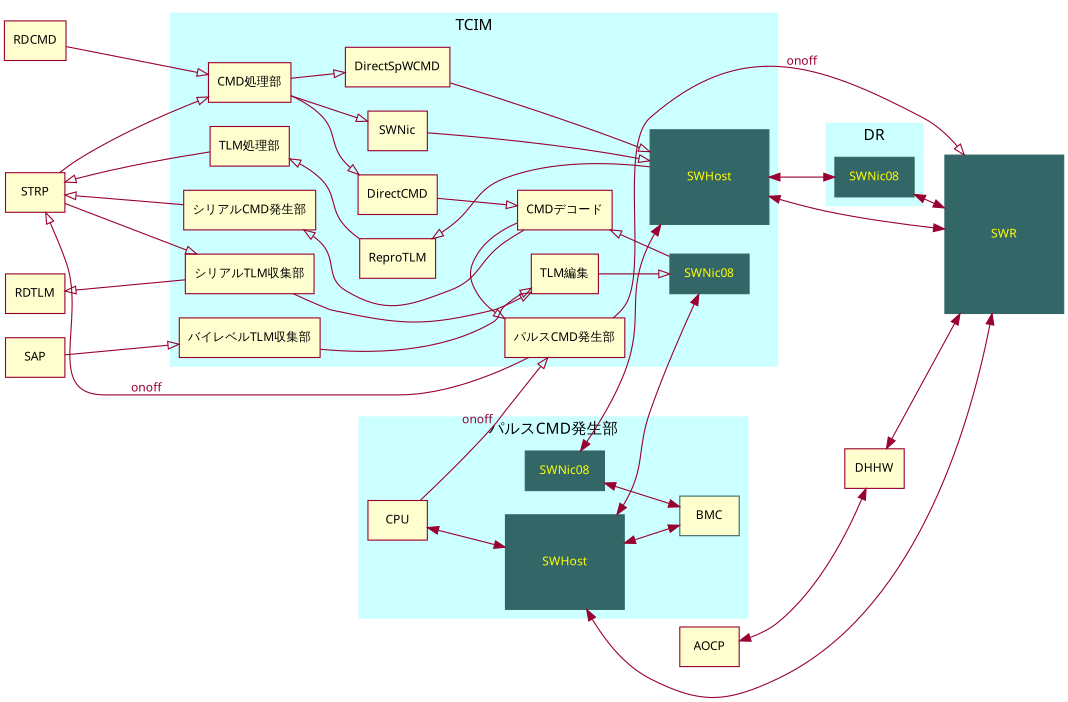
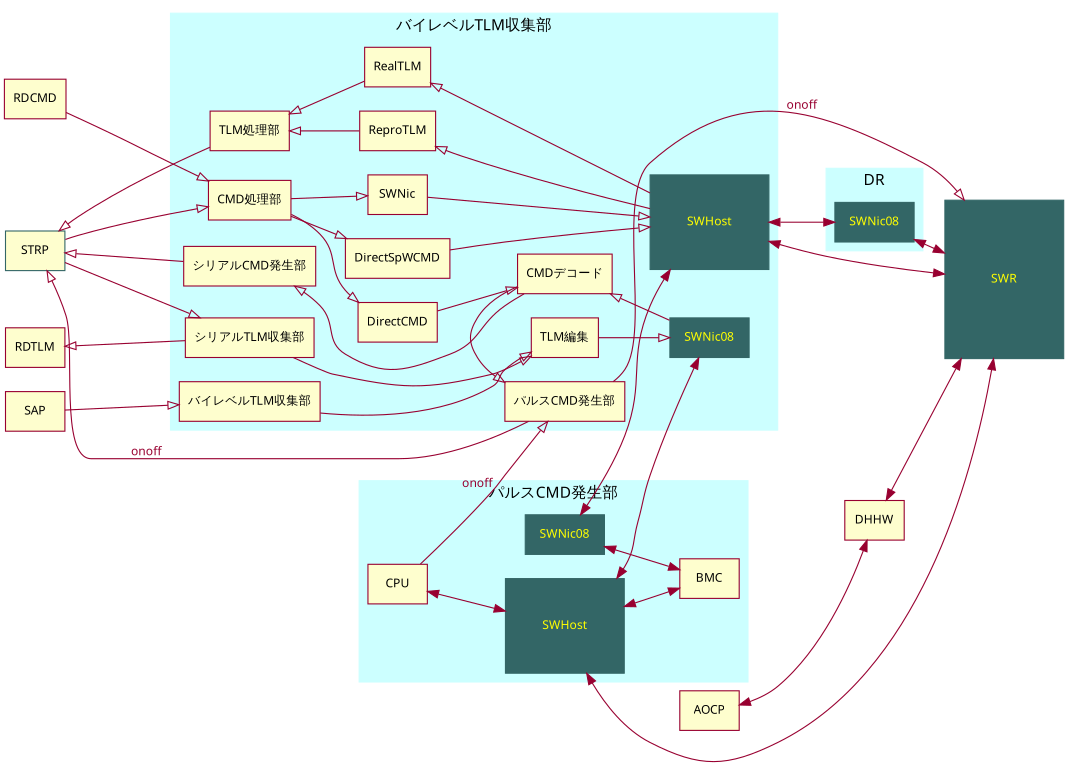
  digraph {
    compound=true
    fontname="mplus-1c-regular"
    nodesep=0.3
    rankdir=LR
    ranksep=0.3
    splines=true
    node [color="#980030" fillcolor="#FEFECE" fontcolor=black fontname="mplus-1c-regular" fontsize=11 shape=box style="solid,filled"]
    edge [arrowhead=onormal color="#980030" fontcolor="#980030" fontname="mplus-1c-regular" fontsize=11]
    SAP
-   STRP
+   STRP [color="#336666"]
    RDCMD
    RDTLM
    n5 [color="#336666" fillcolor="#336666" fixedsize=true fontcolor=yellow height=1.2 label=SWHost width=1.5]
-   BMC [color="#336666"]
+   BMC
    n7 [color="#336666" fillcolor="#336666" fixedsize=true fontcolor=yellow height=0.5 label=SWNic08 width=1.0]
    CPU
    n9 [color="#336666" fillcolor="#336666" fixedsize=true fontcolor=yellow height=0.5 label=SWNic08 width=1.0]
    "シリアルCMD発生部"
    "バイレベルTLM収集部"
    "シリアルTLM収集部"
    "CMD処理部"
    "TLM処理部"
    DirectCMD
    DirectSpWCMD
    n17 [label=SWNic]
+   RealTLM
    ReproTLM
    "CMDデコード"
    "パルスCMD発生部"
    "TLM編集"
    n23 [color="#336666" fillcolor="#336666" fixedsize=true fontcolor=yellow height=1.2 label=SWHost width=1.5]
    n24 [color="#336666" fillcolor="#336666" fixedsize=true fontcolor=yellow height=0.5 label=SWNic08 width=1.0]
    SWR [color="#336666" fillcolor="#336666" fixedsize=true fontcolor=yellow height=2.0 width=1.5]
    AOCP
    DHHW
    subgraph sub_1 {
      rank=min
      SAP
      STRP
      RDCMD
      RDTLM
    }
    subgraph cluster_2 {
      bgcolor="#CCFFFF"
      color="#CCFFFF"
      label="パルスCMD発生部"
      n5
      BMC
      n7
      CPU
    }
    subgraph cluster_3 {
      bgcolor="#CCFFFF"
      color="#CCFFFF"
      label=DR
      n9
    }
    subgraph cluster_4 {
      bgcolor="#CCFFFF"
      color="#CCFFFF"
-     label=TCIM
+     label="バイレベルTLM収集部"
      subgraph sub_5 {
        bgcolor="#CCFFFF"
        color="#CCFFFF"
        label=TCIM
        rank=min
        "シリアルCMD発生部"
        "バイレベルTLM収集部"
        "シリアルTLM収集部"
        "CMD処理部"
        "TLM処理部"
      }
      subgraph sub_6 {
        bgcolor="#CCFFFF"
        color="#CCFFFF"
        label=TCIM
        rank=same
        DirectCMD
        DirectSpWCMD
        n17
+       RealTLM
        ReproTLM
      }
      subgraph sub_7 {
        bgcolor="#CCFFFF"
        color="#CCFFFF"
        label=TCIM
        rank=same
        "CMDデコード"
        "パルスCMD発生部"
        "TLM編集"
      }
      subgraph sub_8 {
        bgcolor="#CCFFFF"
        color="#CCFFFF"
        label=TCIM
        rank=max
        n23
        n24
      }
    }
    SAP -> "バイレベルTLM収集部"
    STRP -> "シリアルTLM収集部"
    STRP -> "CMD処理部"
    RDCMD -> "CMD処理部"
    n5 -> BMC [arrowhead=normal dir=both]
    n5 -> n24 [arrowhead=normal dir=both]
    n5 -> SWR [arrowhead=normal dir=both]
    n7 -> BMC [arrowhead=normal dir=both]
    CPU -> n5 [arrowhead=normal dir=both]
    CPU -> "パルスCMD発生部" [label=onoff]
    n9 -> SWR [arrowhead=normal dir=both]
    "シリアルCMD発生部" -> STRP
    "バイレベルTLM収集部" -> "TLM編集"
    "シリアルTLM収集部" -> RDTLM
    "シリアルTLM収集部" -> "TLM編集"
    "CMD処理部" -> DirectCMD
    "CMD処理部" -> DirectSpWCMD
    "CMD処理部" -> n17
    "TLM処理部" -> STRP
    DirectCMD -> "CMDデコード"
    DirectSpWCMD -> n23
    n17 -> n23
+   RealTLM -> "TLM処理部"
    ReproTLM -> "TLM処理部"
    "CMDデコード" -> "シリアルCMD発生部"
    "CMDデコード" -> "パルスCMD発生部"
    "パルスCMD発生部" -> STRP [label=onoff]
    "パルスCMD発生部" -> SWR [label=onoff]
    "TLM編集" -> n24
    n23 -> n7 [arrowhead=normal dir=both]
    n23 -> n9 [arrowhead=normal dir=both]
+   n23 -> RealTLM
    n23 -> ReproTLM
    n23 -> SWR [arrowhead=normal dir=both]
    n24 -> "CMDデコード"
    AOCP -> DHHW [arrowhead=normal dir=both]
    DHHW -> SWR [arrowhead=normal dir=both]
  }
